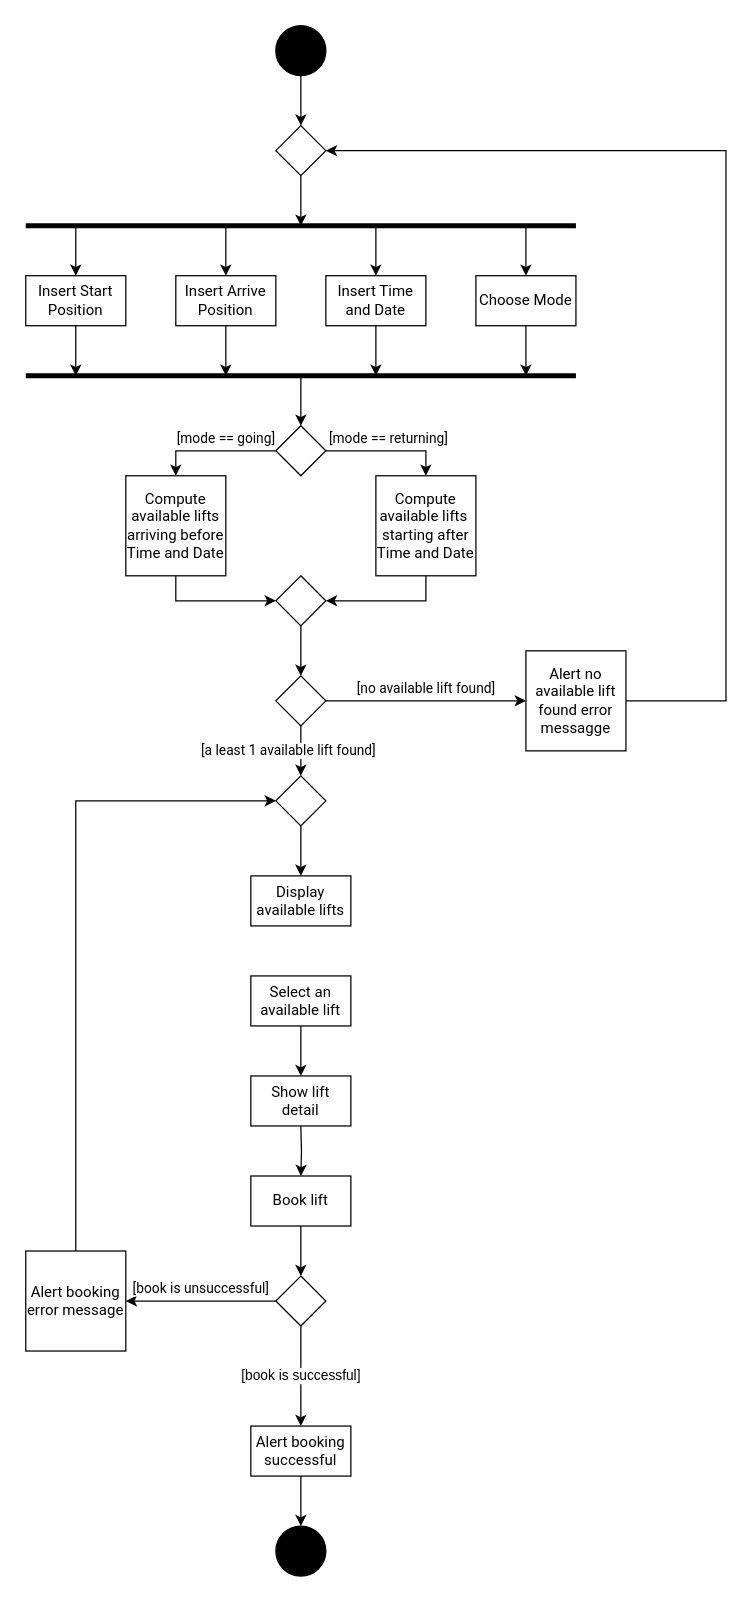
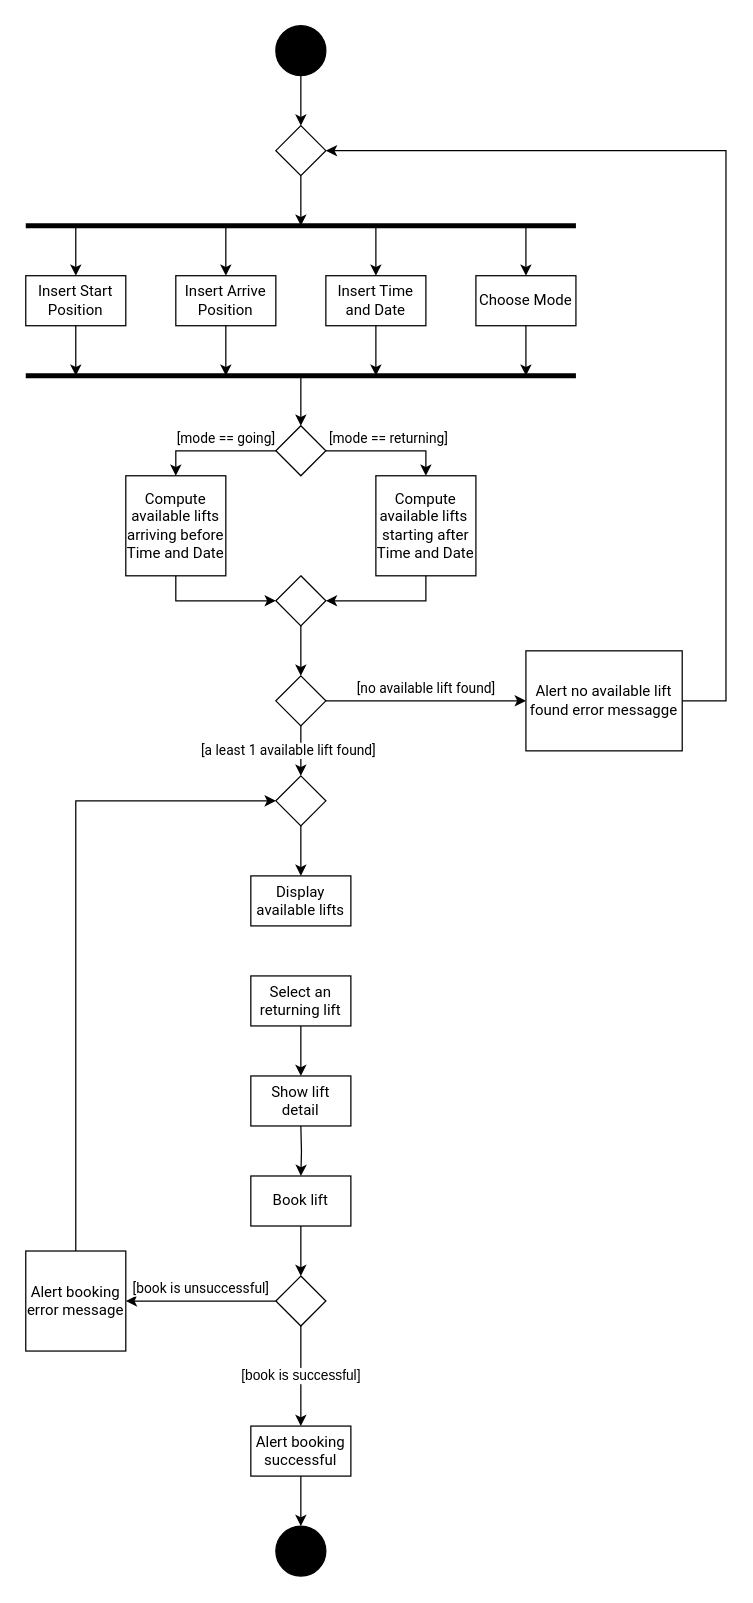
  <mxCell id="0" />
  <mxCell id="1" parent="0" />
  <mxCell id="2" style="edgeStyle=orthogonalEdgeStyle;rounded=0;orthogonalLoop=1;jettySize=auto;html=1;entryX=0.5;entryY=0;entryDx=0;entryDy=0;" parent="1" source="3" target="48" edge="1"><mxGeometry relative="1" as="geometry" /></mxCell>
  <mxCell id="3" value="" style="ellipse;whiteSpace=wrap;html=1;aspect=fixed;fillColor=#000000;" parent="1" vertex="1"><mxGeometry x="220" y="20" width="40" height="40" as="geometry" /></mxCell>
  <mxCell id="4" value="" style="endArrow=none;html=1;strokeWidth=4;" parent="1" edge="1"><mxGeometry width="50" height="50" relative="1" as="geometry"><mxPoint x="20" y="180" as="sourcePoint" /><mxPoint x="460" y="180" as="targetPoint" /></mxGeometry></mxCell>
  <mxCell id="5" value="Insert Start Position" style="rounded=0;whiteSpace=wrap;html=1;gradientColor=none;fillColor=#FFFFFF;fontFamily=Roboto;fontSource=https%3A%2F%2Ffonts.googleapis.com%2Fcss%3Ffamily%3DRoboto;" parent="1" vertex="1"><mxGeometry x="20" y="220" width="80" height="40" as="geometry" /></mxCell>
  <mxCell id="6" value="Insert Arrive&lt;br&gt;Position" style="rounded=0;whiteSpace=wrap;html=1;gradientColor=none;fillColor=#FFFFFF;fontFamily=Roboto;fontSource=https%3A%2F%2Ffonts.googleapis.com%2Fcss%3Ffamily%3DRoboto;" parent="1" vertex="1"><mxGeometry x="140" y="220" width="80" height="40" as="geometry" /></mxCell>
  <mxCell id="7" value="Insert Time and Date" style="rounded=0;whiteSpace=wrap;html=1;gradientColor=none;fillColor=#FFFFFF;fontFamily=Roboto;fontSource=https%3A%2F%2Ffonts.googleapis.com%2Fcss%3Ffamily%3DRoboto;" parent="1" vertex="1"><mxGeometry x="260" y="220" width="80" height="40" as="geometry" /></mxCell>
  <mxCell id="8" value="Choose Mode" style="rounded=0;whiteSpace=wrap;html=1;gradientColor=none;fillColor=#FFFFFF;fontFamily=Roboto;fontSource=https%3A%2F%2Ffonts.googleapis.com%2Fcss%3Ffamily%3DRoboto;" parent="1" vertex="1"><mxGeometry x="380" y="220" width="80" height="40" as="geometry" /></mxCell>
  <mxCell id="9" value="" style="endArrow=classic;html=1;strokeWidth=1;fontFamily=Roboto;entryX=0.5;entryY=0;entryDx=0;entryDy=0;" parent="1" target="5" edge="1"><mxGeometry width="50" height="50" relative="1" as="geometry"><mxPoint x="60" y="180" as="sourcePoint" /><mxPoint x="0" y="220" as="targetPoint" /></mxGeometry></mxCell>
  <mxCell id="10" value="" style="endArrow=classic;html=1;strokeWidth=1;fontFamily=Roboto;entryX=0.5;entryY=0;entryDx=0;entryDy=0;" parent="1" edge="1"><mxGeometry width="50" height="50" relative="1" as="geometry"><mxPoint x="180" y="180" as="sourcePoint" /><mxPoint x="180" y="220" as="targetPoint" /></mxGeometry></mxCell>
  <mxCell id="11" value="" style="endArrow=classic;html=1;strokeWidth=1;fontFamily=Roboto;entryX=0.5;entryY=0;entryDx=0;entryDy=0;" parent="1" edge="1"><mxGeometry width="50" height="50" relative="1" as="geometry"><mxPoint x="300" y="180" as="sourcePoint" /><mxPoint x="300" y="220" as="targetPoint" /></mxGeometry></mxCell>
  <mxCell id="12" value="" style="endArrow=classic;html=1;strokeWidth=1;fontFamily=Roboto;entryX=0.5;entryY=0;entryDx=0;entryDy=0;" parent="1" edge="1"><mxGeometry width="50" height="50" relative="1" as="geometry"><mxPoint x="420" y="180" as="sourcePoint" /><mxPoint x="420" y="220" as="targetPoint" /></mxGeometry></mxCell>
  <mxCell id="13" value="" style="endArrow=classic;html=1;strokeWidth=1;fontFamily=Roboto;entryX=0.5;entryY=0;entryDx=0;entryDy=0;" parent="1" edge="1"><mxGeometry width="50" height="50" relative="1" as="geometry"><mxPoint x="60" y="260" as="sourcePoint" /><mxPoint x="60" y="300" as="targetPoint" /></mxGeometry></mxCell>
  <mxCell id="14" value="" style="endArrow=classic;html=1;strokeWidth=1;fontFamily=Roboto;entryX=0.5;entryY=0;entryDx=0;entryDy=0;" parent="1" edge="1"><mxGeometry width="50" height="50" relative="1" as="geometry"><mxPoint x="180" y="260" as="sourcePoint" /><mxPoint x="180" y="300" as="targetPoint" /></mxGeometry></mxCell>
  <mxCell id="15" value="" style="endArrow=classic;html=1;strokeWidth=1;fontFamily=Roboto;entryX=0.5;entryY=0;entryDx=0;entryDy=0;" parent="1" edge="1"><mxGeometry width="50" height="50" relative="1" as="geometry"><mxPoint x="300" y="260" as="sourcePoint" /><mxPoint x="300" y="300" as="targetPoint" /></mxGeometry></mxCell>
  <mxCell id="16" value="" style="endArrow=classic;html=1;strokeWidth=1;fontFamily=Roboto;entryX=0.5;entryY=0;entryDx=0;entryDy=0;" parent="1" edge="1"><mxGeometry width="50" height="50" relative="1" as="geometry"><mxPoint x="420" y="260" as="sourcePoint" /><mxPoint x="420" y="300" as="targetPoint" /></mxGeometry></mxCell>
  <mxCell id="17" value="" style="endArrow=none;html=1;strokeWidth=4;" parent="1" edge="1"><mxGeometry width="50" height="50" relative="1" as="geometry"><mxPoint x="20" y="300" as="sourcePoint" /><mxPoint x="460" y="300" as="targetPoint" /></mxGeometry></mxCell>
  <mxCell id="18" value="" style="endArrow=classic;html=1;strokeWidth=1;fontFamily=Roboto;entryX=0.5;entryY=0;entryDx=0;entryDy=0;" parent="1" edge="1"><mxGeometry width="50" height="50" relative="1" as="geometry"><mxPoint x="240" y="300" as="sourcePoint" /><mxPoint x="240" y="340" as="targetPoint" /></mxGeometry></mxCell>
  <mxCell id="19" value="[mode == going]" style="edgeStyle=orthogonalEdgeStyle;rounded=0;orthogonalLoop=1;jettySize=auto;html=1;entryX=0.5;entryY=0;entryDx=0;entryDy=0;strokeWidth=1;fontFamily=Roboto;" parent="1" source="21" target="23" edge="1"><mxGeometry x="-0.2" y="-10" relative="1" as="geometry"><mxPoint as="offset" /></mxGeometry></mxCell>
  <mxCell id="20" value="[mode == returning]" style="edgeStyle=orthogonalEdgeStyle;rounded=0;orthogonalLoop=1;jettySize=auto;html=1;exitX=1;exitY=0.5;exitDx=0;exitDy=0;entryX=0.5;entryY=0;entryDx=0;entryDy=0;strokeWidth=1;fontFamily=Roboto;" parent="1" source="21" target="25" edge="1"><mxGeometry y="10" relative="1" as="geometry"><mxPoint as="offset" /></mxGeometry></mxCell>
  <mxCell id="21" value="" style="rhombus;whiteSpace=wrap;html=1;fillColor=#FFFFFF;gradientColor=none;fontFamily=Roboto;" parent="1" vertex="1"><mxGeometry x="220" y="340" width="40" height="40" as="geometry" /></mxCell>
  <mxCell id="22" style="edgeStyle=orthogonalEdgeStyle;rounded=0;orthogonalLoop=1;jettySize=auto;html=1;entryX=0;entryY=0.5;entryDx=0;entryDy=0;strokeWidth=1;fontFamily=Roboto;" parent="1" source="23" target="26" edge="1"><mxGeometry relative="1" as="geometry"><Array as="points"><mxPoint x="140" y="480" /></Array></mxGeometry></mxCell>
  <mxCell id="23" value="Compute available lifts arriving before Time and Date" style="rounded=0;whiteSpace=wrap;html=1;gradientColor=none;fillColor=#FFFFFF;fontFamily=Roboto;fontSource=https%3A%2F%2Ffonts.googleapis.com%2Fcss%3Ffamily%3DRoboto;" parent="1" vertex="1"><mxGeometry x="100" y="380" width="80" height="80" as="geometry" /></mxCell>
  <mxCell id="24" style="edgeStyle=orthogonalEdgeStyle;rounded=0;orthogonalLoop=1;jettySize=auto;html=1;entryX=1;entryY=0.5;entryDx=0;entryDy=0;strokeWidth=1;fontFamily=Roboto;" parent="1" source="25" target="26" edge="1"><mxGeometry relative="1" as="geometry"><Array as="points"><mxPoint x="340" y="480" /></Array></mxGeometry></mxCell>
  <mxCell id="25" value="&lt;span&gt;Compute available lifts&amp;nbsp; starting after Time and Date&lt;/span&gt;" style="rounded=0;whiteSpace=wrap;html=1;gradientColor=none;fillColor=#FFFFFF;fontFamily=Roboto;fontSource=https%3A%2F%2Ffonts.googleapis.com%2Fcss%3Ffamily%3DRoboto;" parent="1" vertex="1"><mxGeometry x="300" y="380" width="80" height="80" as="geometry" /></mxCell>
  <mxCell id="26" value="" style="rhombus;whiteSpace=wrap;html=1;fillColor=#FFFFFF;gradientColor=none;fontFamily=Roboto;" parent="1" vertex="1"><mxGeometry x="220" y="460" width="40" height="40" as="geometry" /></mxCell>
  <mxCell id="27" value="[a least 1 available lift found]" style="edgeStyle=orthogonalEdgeStyle;rounded=0;orthogonalLoop=1;jettySize=auto;html=1;strokeWidth=1;fontFamily=Roboto;" parent="1" source="29" target="32" edge="1"><mxGeometry y="-10" relative="1" as="geometry"><mxPoint as="offset" /></mxGeometry></mxCell>
  <mxCell id="28" value="[no available lift found]" style="edgeStyle=orthogonalEdgeStyle;rounded=0;orthogonalLoop=1;jettySize=auto;html=1;strokeWidth=1;fontFamily=Roboto;" parent="1" source="29" target="44" edge="1"><mxGeometry y="10" relative="1" as="geometry"><mxPoint as="offset" /></mxGeometry></mxCell>
  <mxCell id="29" value="" style="rhombus;whiteSpace=wrap;html=1;fillColor=#FFFFFF;gradientColor=none;fontFamily=Roboto;" parent="1" vertex="1"><mxGeometry x="220" y="540" width="40" height="40" as="geometry" /></mxCell>
  <mxCell id="30" value="" style="endArrow=classic;html=1;strokeWidth=1;fontFamily=Roboto;entryX=0.5;entryY=0;entryDx=0;entryDy=0;" parent="1" edge="1"><mxGeometry width="50" height="50" relative="1" as="geometry"><mxPoint x="240" y="500" as="sourcePoint" /><mxPoint x="240" y="540" as="targetPoint" /></mxGeometry></mxCell>
- <mxCell id="31" value="Select an available lift" style="rounded=0;whiteSpace=wrap;html=1;gradientColor=none;fillColor=#FFFFFF;fontFamily=Roboto;fontSource=https%3A%2F%2Ffonts.googleapis.com%2Fcss%3Ffamily%3DRoboto;" parent="1" vertex="1"><mxGeometry x="200" y="780" width="80" height="40" as="geometry" /></mxCell>
+ <mxCell id="31" value="Select an returning lift" style="rounded=0;whiteSpace=wrap;html=1;gradientColor=none;fillColor=#FFFFFF;fontFamily=Roboto;fontSource=https%3A%2F%2Ffonts.googleapis.com%2Fcss%3Ffamily%3DRoboto;" parent="1" vertex="1"><mxGeometry x="200" y="780" width="80" height="40" as="geometry" /></mxCell>
  <mxCell id="32" value="" style="rhombus;whiteSpace=wrap;html=1;fillColor=#FFFFFF;gradientColor=none;fontFamily=Roboto;" parent="1" vertex="1"><mxGeometry x="220" y="620" width="40" height="40" as="geometry" /></mxCell>
  <mxCell id="33" value="" style="endArrow=classic;html=1;strokeWidth=1;fontFamily=Roboto;entryX=0.5;entryY=0;entryDx=0;entryDy=0;" parent="1" source="32" edge="1"><mxGeometry width="50" height="50" relative="1" as="geometry"><mxPoint x="470" y="740" as="sourcePoint" /><mxPoint x="240" y="700" as="targetPoint" /></mxGeometry></mxCell>
  <mxCell id="34" value="Book lift" style="rounded=0;whiteSpace=wrap;html=1;gradientColor=none;fillColor=#FFFFFF;fontFamily=Roboto;fontSource=https%3A%2F%2Ffonts.googleapis.com%2Fcss%3Ffamily%3DRoboto;" parent="1" vertex="1"><mxGeometry x="200" y="940" width="80" height="40" as="geometry" /></mxCell>
  <mxCell id="35" value="" style="endArrow=classic;html=1;strokeWidth=1;fontFamily=Roboto;entryX=0.5;entryY=0;entryDx=0;entryDy=0;" parent="1" edge="1"><mxGeometry width="50" height="50" relative="1" as="geometry"><mxPoint x="240" y="820" as="sourcePoint" /><mxPoint x="240" y="860" as="targetPoint" /></mxGeometry></mxCell>
  <mxCell id="36" value="[book is unsuccessful]" style="edgeStyle=orthogonalEdgeStyle;rounded=0;orthogonalLoop=1;jettySize=auto;html=1;entryX=1;entryY=0.5;entryDx=0;entryDy=0;strokeWidth=1;fontFamily=Roboto;" parent="1" source="38" target="42" edge="1"><mxGeometry y="-10" relative="1" as="geometry"><Array as="points"><mxPoint x="110" y="1040" /></Array><mxPoint as="offset" /></mxGeometry></mxCell>
  <mxCell id="37" value="[book is successful]" style="edgeStyle=orthogonalEdgeStyle;rounded=0;orthogonalLoop=1;jettySize=auto;html=1;entryX=0.5;entryY=0;entryDx=0;entryDy=0;" parent="1" source="38" target="51" edge="1"><mxGeometry relative="1" as="geometry"><mxPoint x="380" y="1120" as="targetPoint" /></mxGeometry></mxCell>
  <mxCell id="38" value="" style="rhombus;whiteSpace=wrap;html=1;fillColor=#FFFFFF;gradientColor=none;fontFamily=Roboto;" parent="1" vertex="1"><mxGeometry x="220" y="1020" width="40" height="40" as="geometry" /></mxCell>
  <mxCell id="39" value="" style="endArrow=classic;html=1;strokeWidth=1;fontFamily=Roboto;entryX=0.5;entryY=0;entryDx=0;entryDy=0;" parent="1" edge="1"><mxGeometry width="50" height="50" relative="1" as="geometry"><mxPoint x="240" y="980" as="sourcePoint" /><mxPoint x="240" y="1020" as="targetPoint" /></mxGeometry></mxCell>
  <mxCell id="40" value="" style="ellipse;whiteSpace=wrap;html=1;aspect=fixed;fillColor=#000000;" parent="1" vertex="1"><mxGeometry x="220" y="1220" width="40" height="40" as="geometry" /></mxCell>
  <mxCell id="41" style="edgeStyle=orthogonalEdgeStyle;rounded=0;orthogonalLoop=1;jettySize=auto;html=1;entryX=0;entryY=0.5;entryDx=0;entryDy=0;strokeWidth=1;fontFamily=Roboto;" parent="1" source="42" target="32" edge="1"><mxGeometry relative="1" as="geometry"><Array as="points"><mxPoint x="60" y="640" /></Array></mxGeometry></mxCell>
  <mxCell id="42" value="Alert booking error message" style="rounded=0;whiteSpace=wrap;html=1;gradientColor=none;fillColor=#FFFFFF;fontFamily=Roboto;fontSource=https%3A%2F%2Ffonts.googleapis.com%2Fcss%3Ffamily%3DRoboto;" parent="1" vertex="1"><mxGeometry x="20" y="1000" width="80" height="80" as="geometry" /></mxCell>
  <mxCell id="43" style="edgeStyle=orthogonalEdgeStyle;rounded=0;orthogonalLoop=1;jettySize=auto;html=1;entryX=1;entryY=0.5;entryDx=0;entryDy=0;" parent="1" source="44" target="48" edge="1"><mxGeometry relative="1" as="geometry"><Array as="points"><mxPoint x="580" y="560" /><mxPoint x="580" y="120" /></Array></mxGeometry></mxCell>
- <mxCell id="44" value="Alert no available lift found error messagge" style="rounded=0;whiteSpace=wrap;html=1;gradientColor=none;fillColor=#FFFFFF;fontFamily=Roboto;fontSource=https%3A%2F%2Ffonts.googleapis.com%2Fcss%3Ffamily%3DRoboto;" parent="1" vertex="1"><mxGeometry x="420" y="520" width="80" height="80" as="geometry" /></mxCell>
+ <mxCell id="44" value="Alert no available lift found error messagge" style="rounded=0;whiteSpace=wrap;html=1;gradientColor=none;fillColor=#FFFFFF;fontFamily=Roboto;fontSource=https%3A%2F%2Ffonts.googleapis.com%2Fcss%3Ffamily%3DRoboto;" parent="1" vertex="1"><mxGeometry x="420" y="520" width="125" height="80" as="geometry" /></mxCell>
  <mxCell id="45" style="edgeStyle=orthogonalEdgeStyle;rounded=0;orthogonalLoop=1;jettySize=auto;html=1;entryX=0.5;entryY=0;entryDx=0;entryDy=0;" parent="1" edge="1"><mxGeometry relative="1" as="geometry"><mxPoint x="240" y="900" as="sourcePoint" /><mxPoint x="240" y="940" as="targetPoint" /></mxGeometry></mxCell>
  <mxCell id="46" value="Show lift detail" style="rounded=0;whiteSpace=wrap;html=1;gradientColor=none;fillColor=#FFFFFF;fontFamily=Roboto;fontSource=https%3A%2F%2Ffonts.googleapis.com%2Fcss%3Ffamily%3DRoboto;" parent="1" vertex="1"><mxGeometry x="200" y="860" width="80" height="40" as="geometry" /></mxCell>
  <mxCell id="47" style="edgeStyle=orthogonalEdgeStyle;rounded=0;orthogonalLoop=1;jettySize=auto;html=1;" parent="1" source="48" edge="1"><mxGeometry relative="1" as="geometry"><mxPoint x="240" y="180" as="targetPoint" /></mxGeometry></mxCell>
  <mxCell id="48" value="" style="rhombus;whiteSpace=wrap;html=1;" parent="1" vertex="1"><mxGeometry x="220" y="100" width="40" height="40" as="geometry" /></mxCell>
  <mxCell id="49" value="Display available lifts" style="rounded=0;whiteSpace=wrap;html=1;gradientColor=none;fillColor=#FFFFFF;fontFamily=Roboto;fontSource=https%3A%2F%2Ffonts.googleapis.com%2Fcss%3Ffamily%3DRoboto;" parent="1" vertex="1"><mxGeometry x="200" y="700" width="80" height="40" as="geometry" /></mxCell>
  <mxCell id="50" style="edgeStyle=orthogonalEdgeStyle;rounded=0;orthogonalLoop=1;jettySize=auto;html=1;entryX=0.5;entryY=0;entryDx=0;entryDy=0;" parent="1" source="51" target="40" edge="1"><mxGeometry relative="1" as="geometry" /></mxCell>
  <mxCell id="51" value="Alert booking successful" style="rounded=0;whiteSpace=wrap;html=1;gradientColor=none;fillColor=#FFFFFF;fontFamily=Roboto;fontSource=https%3A%2F%2Ffonts.googleapis.com%2Fcss%3Ffamily%3DRoboto;" parent="1" vertex="1"><mxGeometry x="200" y="1140" width="80" height="40" as="geometry" /></mxCell>
